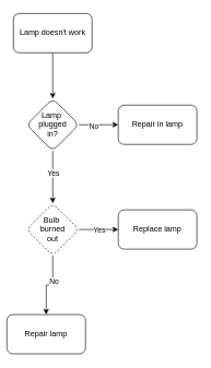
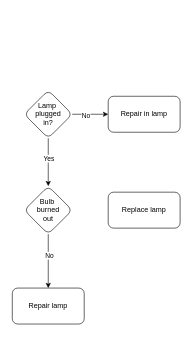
  <mxCell id="0" />
  <mxCell id="1" parent="0" />
- <mxCell id="2" value="" style="edgeStyle=orthogonalEdgeStyle;rounded=0;orthogonalLoop=1;jettySize=auto;html=1;" edge="1" parent="1" source="3" target="8"><mxGeometry relative="1" as="geometry" /></mxCell>
- <mxCell id="3" value="Lamp doesn't work" style="rounded=1;whiteSpace=wrap;html=1;" vertex="1" parent="1"><mxGeometry x="20" y="20" width="120" height="60" as="geometry" /></mxCell>
  <mxCell id="4" value="" style="edgeStyle=orthogonalEdgeStyle;rounded=0;orthogonalLoop=1;jettySize=auto;html=1;" edge="1" parent="1" source="8" target="13"><mxGeometry relative="1" as="geometry"><Array as="points"><mxPoint x="80" y="260" /><mxPoint x="80" y="260" /></Array></mxGeometry></mxCell>
  <mxCell id="5" value="Yes" style="edgeLabel;html=1;align=center;verticalAlign=middle;resizable=0;points=[];" vertex="1" connectable="0" parent="4"><mxGeometry x="-0.175" relative="1" as="geometry"><mxPoint as="offset" /></mxGeometry></mxCell>
  <mxCell id="6" value="" style="edgeStyle=orthogonalEdgeStyle;rounded=0;orthogonalLoop=1;jettySize=auto;html=1;" edge="1" parent="1" source="8" target="15"><mxGeometry relative="1" as="geometry" /></mxCell>
  <mxCell id="7" value="No" style="edgeLabel;html=1;align=center;verticalAlign=middle;resizable=0;points=[];" vertex="1" connectable="0" parent="6"><mxGeometry x="-0.267" y="-1" relative="1" as="geometry"><mxPoint as="offset" /></mxGeometry></mxCell>
  <mxCell id="8" value="Lamp&amp;nbsp;&lt;div&gt;&amp;nbsp;plugged&amp;nbsp;&lt;/div&gt;&lt;div&gt;in?&lt;/div&gt;" style="rhombus;whiteSpace=wrap;html=1;rounded=1;" vertex="1" parent="1"><mxGeometry x="40" y="150" width="80" height="80" as="geometry" /></mxCell>
  <mxCell id="9" value="" style="edgeStyle=orthogonalEdgeStyle;rounded=0;orthogonalLoop=1;jettySize=auto;html=1;" edge="1" parent="1" source="13" target="14"><mxGeometry relative="1" as="geometry" /></mxCell>
  <mxCell id="10" value="No" style="edgeLabel;html=1;align=center;verticalAlign=middle;resizable=0;points=[];" vertex="1" connectable="0" parent="9"><mxGeometry x="-0.222" y="1" relative="1" as="geometry"><mxPoint as="offset" /></mxGeometry></mxCell>
- <mxCell id="11" value="" style="edgeStyle=orthogonalEdgeStyle;rounded=0;orthogonalLoop=1;jettySize=auto;html=1;" edge="1" parent="1" source="13" target="16"><mxGeometry relative="1" as="geometry" /></mxCell>
- <mxCell id="12" value="Yes" style="edgeLabel;html=1;align=center;verticalAlign=middle;resizable=0;points=[];" vertex="1" connectable="0" parent="11"><mxGeometry relative="1" as="geometry"><mxPoint as="offset" /></mxGeometry></mxCell>
- <mxCell id="13" value="Bulb&amp;nbsp;&lt;div&gt;&amp;nbsp;burned&amp;nbsp;&lt;/div&gt;&lt;div&gt;out&lt;/div&gt;" style="rhombus;whiteSpace=wrap;html=1;rounded=1;dashed=1;" vertex="1" parent="1"><mxGeometry x="40" y="310" width="80" height="80" as="geometry" /></mxCell>
- <mxCell id="14" value="Repair lamp" style="whiteSpace=wrap;html=1;rounded=1;" vertex="1" parent="1"><mxGeometry x="10" y="480" width="120" height="60" as="geometry" /></mxCell>
+ <mxCell id="13" value="Bulb&amp;nbsp;&lt;div&gt;&amp;nbsp;burned&amp;nbsp;&lt;/div&gt;&lt;div&gt;out&lt;/div&gt;" style="rhombus;whiteSpace=wrap;html=1;rounded=1;" vertex="1" parent="1"><mxGeometry x="40" y="310" width="80" height="80" as="geometry" /></mxCell>
+ <mxCell id="14" value="Repair lamp" style="whiteSpace=wrap;html=1;rounded=1;" vertex="1" parent="1"><mxGeometry x="20" y="480" width="120" height="60" as="geometry" /></mxCell>
  <mxCell id="15" value="Repair in lamp" style="whiteSpace=wrap;html=1;rounded=1;" vertex="1" parent="1"><mxGeometry x="180" y="160" width="120" height="60" as="geometry" /></mxCell>
  <mxCell id="16" value="Replace lamp" style="whiteSpace=wrap;html=1;rounded=1;" vertex="1" parent="1"><mxGeometry x="180" y="320" width="120" height="60" as="geometry" /></mxCell>
